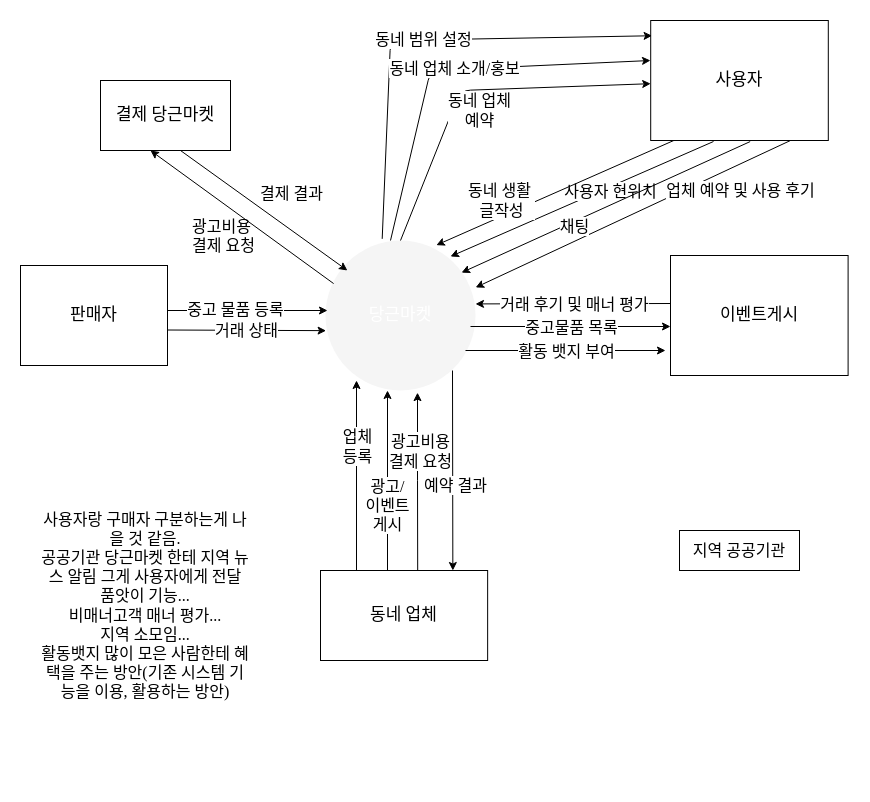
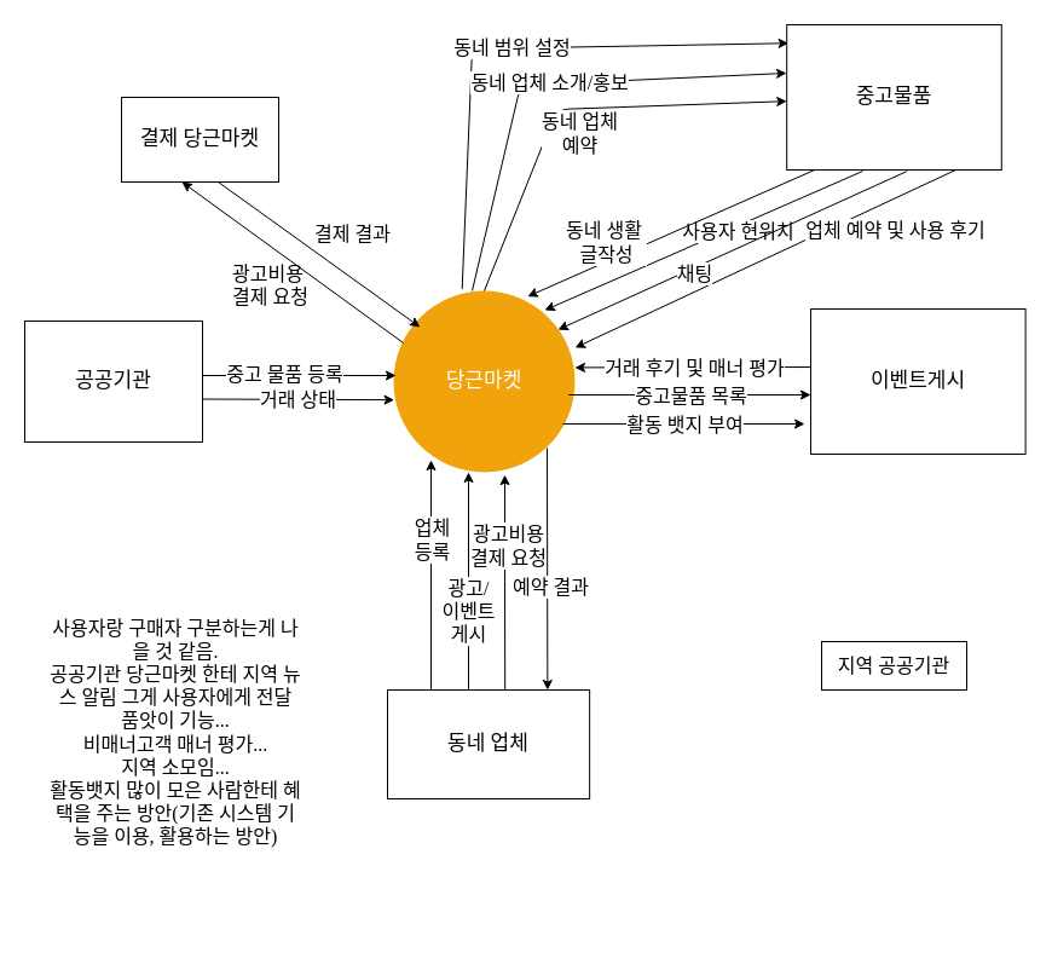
  <mxCell id="0" />
  <mxCell id="1" parent="0" />
- <mxCell id="2" value="당근마켓" style="ellipse;whiteSpace=wrap;html=1;aspect=fixed;fontFamily=Do Hyeon;fontSize=17;fillColor=#f5f5f5;fontColor=#ffffff;strokeColor=none;fontSource=https%3A%2F%2Ffonts.googleapis.com%2Fcss%3Ffamily%3DDo%2BHyeon;" parent="1" vertex="1"><mxGeometry x="325" y="240" width="150" height="150" as="geometry" /></mxCell>
+ <mxCell id="2" value="당근마켓" style="ellipse;whiteSpace=wrap;html=1;aspect=fixed;fontFamily=Do Hyeon;fontSize=17;fillColor=#f0a30a;fontColor=#ffffff;strokeColor=none;fontSource=https%3A%2F%2Ffonts.googleapis.com%2Fcss%3Ffamily%3DDo%2BHyeon;" parent="1" vertex="1"><mxGeometry x="325" y="240" width="150" height="150" as="geometry" /></mxCell>
  <mxCell id="3" value="동네 업체" style="rounded=0;whiteSpace=wrap;html=1;fontFamily=Do Hyeon;fontSize=17;fontSource=https%3A%2F%2Ffonts.googleapis.com%2Fcss%3Ffamily%3DDo%2BHyeon;" parent="1" vertex="1"><mxGeometry x="320" y="570" width="167.14" height="90" as="geometry" /></mxCell>
  <mxCell id="4" value="이벤트게시" style="rounded=0;whiteSpace=wrap;html=1;fontFamily=Do Hyeon;fontSize=17;fontSource=https%3A%2F%2Ffonts.googleapis.com%2Fcss%3Ffamily%3DDo%2BHyeon;" parent="1" vertex="1"><mxGeometry x="670" y="255" width="177.6" height="120" as="geometry" /></mxCell>
- <mxCell id="5" value="판매자" style="rounded=0;whiteSpace=wrap;html=1;fontFamily=Do Hyeon;fontSize=17;fontSource=https%3A%2F%2Ffonts.googleapis.com%2Fcss%3Ffamily%3DDo%2BHyeon;" parent="1" vertex="1"><mxGeometry x="20" y="265" width="147" height="100" as="geometry" /></mxCell>
+ <mxCell id="5" value="공공기관" style="rounded=0;whiteSpace=wrap;html=1;fontFamily=Do Hyeon;fontSize=17;fontSource=https%3A%2F%2Ffonts.googleapis.com%2Fcss%3Ffamily%3DDo%2BHyeon;" parent="1" vertex="1"><mxGeometry x="20" y="265" width="147" height="100" as="geometry" /></mxCell>
  <mxCell id="6" value="" style="endArrow=classic;html=1;exitX=0.5;exitY=0;exitDx=0;exitDy=0;entryX=0.5;entryY=1;entryDx=0;entryDy=0;fontFamily=Do Hyeon;fontSource=https%3A%2F%2Ffonts.googleapis.com%2Fcss%3Ffamily%3DDo%2BHyeon;" parent="1" edge="1"><mxGeometry relative="1" as="geometry"><mxPoint x="387" y="570" as="sourcePoint" /><mxPoint x="387" y="390" as="targetPoint" /><Array as="points" /></mxGeometry></mxCell>
  <mxCell id="7" value="광고/&lt;br&gt;이벤트&lt;br style=&quot;font-size: 16px&quot;&gt;게시" style="edgeLabel;resizable=0;html=1;align=center;verticalAlign=middle;fontSize=16;fontFamily=Do Hyeon;fontSource=https%3A%2F%2Ffonts.googleapis.com%2Fcss%3Ffamily%3DDo%2BHyeon;labelBackgroundColor=#FFFFFF;" parent="6" connectable="0" vertex="1"><mxGeometry relative="1" as="geometry"><mxPoint x="-1" y="24" as="offset" /></mxGeometry></mxCell>
  <mxCell id="8" value="" style="endArrow=classic;html=1;exitX=0.885;exitY=-0.002;exitDx=0;exitDy=0;exitPerimeter=0;fontFamily=Do Hyeon;fontSource=https%3A%2F%2Ffonts.googleapis.com%2Fcss%3Ffamily%3DDo%2BHyeon;" parent="1" edge="1"><mxGeometry relative="1" as="geometry"><mxPoint x="417.2" y="570" as="sourcePoint" /><mxPoint x="417" y="392.12" as="targetPoint" /><Array as="points"><mxPoint x="417" y="470.12" /></Array></mxGeometry></mxCell>
  <mxCell id="9" value="광고비용 &lt;br&gt;결제 요청" style="edgeLabel;resizable=0;html=1;align=center;verticalAlign=middle;fontSize=16;fontFamily=Do Hyeon;fontSource=https%3A%2F%2Ffonts.googleapis.com%2Fcss%3Ffamily%3DDo%2BHyeon;labelBackgroundColor=#FFFFFF;" parent="8" connectable="0" vertex="1"><mxGeometry relative="1" as="geometry"><mxPoint x="1.98" y="-31" as="offset" /></mxGeometry></mxCell>
  <mxCell id="10" value="" style="endArrow=classic;html=1;fontFamily=Do Hyeon;fontSource=https%3A%2F%2Ffonts.googleapis.com%2Fcss%3Ffamily%3DDo%2BHyeon;" parent="1" edge="1"><mxGeometry relative="1" as="geometry"><mxPoint x="167" y="310" as="sourcePoint" /><mxPoint x="327" y="310" as="targetPoint" /><Array as="points" /></mxGeometry></mxCell>
  <mxCell id="11" value="중고 물품 등록" style="edgeLabel;resizable=0;html=1;align=center;verticalAlign=middle;fontSize=16;labelBackgroundColor=#FFFFFF;fontFamily=Do Hyeon;fontSource=https%3A%2F%2Ffonts.googleapis.com%2Fcss%3Ffamily%3DDo%2BHyeon;" parent="10" connectable="0" vertex="1"><mxGeometry relative="1" as="geometry"><mxPoint x="-13" y="-2" as="offset" /></mxGeometry></mxCell>
  <mxCell id="12" value="" style="endArrow=classic;html=1;fontFamily=Do Hyeon;fontSource=https%3A%2F%2Ffonts.googleapis.com%2Fcss%3Ffamily%3DDo%2BHyeon;" parent="1" edge="1"><mxGeometry relative="1" as="geometry"><mxPoint x="470" y="326" as="sourcePoint" /><mxPoint x="670" y="326" as="targetPoint" /><Array as="points"><mxPoint x="539.8" y="326" /></Array></mxGeometry></mxCell>
  <mxCell id="13" value="중고물품 목록" style="edgeLabel;resizable=0;html=1;align=center;verticalAlign=middle;fontSize=16;labelBackgroundColor=#FFFFFF;fontFamily=Do Hyeon;fontSource=https%3A%2F%2Ffonts.googleapis.com%2Fcss%3Ffamily%3DDo%2BHyeon;" parent="12" connectable="0" vertex="1"><mxGeometry relative="1" as="geometry"><mxPoint as="offset" /></mxGeometry></mxCell>
  <mxCell id="14" value="" style="endArrow=classic;html=1;fontFamily=Do Hyeon;fontSource=https%3A%2F%2Ffonts.googleapis.com%2Fcss%3Ffamily%3DDo%2BHyeon;" parent="1" edge="1"><mxGeometry relative="1" as="geometry"><mxPoint x="713" y="141" as="sourcePoint" /><mxPoint x="450" y="256" as="targetPoint" /><Array as="points" /></mxGeometry></mxCell>
  <mxCell id="15" value="사용자 현위치" style="edgeLabel;resizable=0;html=1;align=center;verticalAlign=middle;fontSize=16;labelBackgroundColor=#FFFFFF;fontFamily=Do Hyeon;fontSource=https%3A%2F%2Ffonts.googleapis.com%2Fcss%3Ffamily%3DDo%2BHyeon;" parent="14" connectable="0" vertex="1"><mxGeometry relative="1" as="geometry"><mxPoint x="28.6" y="-8.5" as="offset" /></mxGeometry></mxCell>
  <mxCell id="16" value="" style="endArrow=classic;html=1;fontFamily=Do Hyeon;fontSource=https%3A%2F%2Ffonts.googleapis.com%2Fcss%3Ffamily%3DDo%2BHyeon;" parent="1" edge="1"><mxGeometry relative="1" as="geometry"><mxPoint x="670" y="303" as="sourcePoint" /><mxPoint x="475" y="303.41" as="targetPoint" /><Array as="points" /></mxGeometry></mxCell>
  <mxCell id="17" value="거래 후기 및 매너 평가" style="edgeLabel;resizable=0;html=1;align=center;verticalAlign=middle;fontSize=16;labelBackgroundColor=#FFFFFF;fontFamily=Do Hyeon;fontSource=https%3A%2F%2Ffonts.googleapis.com%2Fcss%3Ffamily%3DDo%2BHyeon;" parent="16" connectable="0" vertex="1"><mxGeometry relative="1" as="geometry"><mxPoint x="1" y="0.2" as="offset" /></mxGeometry></mxCell>
  <mxCell id="18" value="" style="endArrow=classic;html=1;fontFamily=Do Hyeon;fontSource=https%3A%2F%2Ffonts.googleapis.com%2Fcss%3Ffamily%3DDo%2BHyeon;exitX=0.787;exitY=1;exitDx=0;exitDy=0;exitPerimeter=0;entryX=1.001;entryY=0.313;entryDx=0;entryDy=0;entryPerimeter=0;" parent="1" edge="1" target="2" source="37"><mxGeometry relative="1" as="geometry"><mxPoint x="800" y="140" as="sourcePoint" /><mxPoint x="473" y="283" as="targetPoint" /><Array as="points" /></mxGeometry></mxCell>
  <mxCell id="19" value="업체 예약 및 사용 후기" style="edgeLabel;resizable=0;html=1;align=center;verticalAlign=middle;fontSize=16;labelBackgroundColor=#FFFFFF;fontFamily=Do Hyeon;fontSource=https%3A%2F%2Ffonts.googleapis.com%2Fcss%3Ffamily%3DDo%2BHyeon;" parent="18" connectable="0" vertex="1"><mxGeometry relative="1" as="geometry"><mxPoint x="106.8" y="-23.65" as="offset" /></mxGeometry></mxCell>
  <mxCell id="20" value="" style="endArrow=classic;html=1;fontFamily=Do Hyeon;fontSource=https%3A%2F%2Ffonts.googleapis.com%2Fcss%3Ffamily%3DDo%2BHyeon;exitX=0.56;exitY=1.009;exitDx=0;exitDy=0;exitPerimeter=0;entryX=0.907;entryY=0.214;entryDx=0;entryDy=0;entryPerimeter=0;" parent="1" edge="1" target="2" source="37"><mxGeometry relative="1" as="geometry"><mxPoint x="760" y="144" as="sourcePoint" /><mxPoint x="470" y="270" as="targetPoint" /><Array as="points" /></mxGeometry></mxCell>
  <mxCell id="21" value="채팅" style="edgeLabel;resizable=0;html=1;align=center;verticalAlign=middle;fontSize=16;labelBackgroundColor=#FFFFFF;fontFamily=Do Hyeon;fontSource=https%3A%2F%2Ffonts.googleapis.com%2Fcss%3Ffamily%3DDo%2BHyeon;" parent="20" connectable="0" vertex="1"><mxGeometry relative="1" as="geometry"><mxPoint x="-32.76" y="19.25" as="offset" /></mxGeometry></mxCell>
  <mxCell id="22" value="" style="endArrow=classic;html=1;fontFamily=Do Hyeon;fontSize=16;entryX=0.004;entryY=0.601;entryDx=0;entryDy=0;entryPerimeter=0;" parent="1" target="2" edge="1"><mxGeometry relative="1" as="geometry"><mxPoint x="167" y="329.5" as="sourcePoint" /><mxPoint x="318" y="329.5" as="targetPoint" /></mxGeometry></mxCell>
  <mxCell id="23" value="&lt;span style=&quot;font-size: 16px;&quot;&gt;거래 상태&lt;/span&gt;" style="edgeLabel;resizable=0;html=1;align=center;verticalAlign=middle;fontFamily=Do Hyeon;fontSource=https%3A%2F%2Ffonts.googleapis.com%2Fcss%3Ffamily%3DDo%2BHyeon;labelBackgroundColor=#FFFFFF;fontSize=16;" parent="22" connectable="0" vertex="1"><mxGeometry relative="1" as="geometry" /></mxCell>
  <mxCell id="24" value="" style="endArrow=classic;html=1;exitX=0.5;exitY=0;exitDx=0;exitDy=0;fontFamily=Do Hyeon;fontSource=https%3A%2F%2Ffonts.googleapis.com%2Fcss%3Ffamily%3DDo%2BHyeon;" parent="1" edge="1"><mxGeometry relative="1" as="geometry"><mxPoint x="356" y="570" as="sourcePoint" /><mxPoint x="356" y="380" as="targetPoint" /><Array as="points" /></mxGeometry></mxCell>
  <mxCell id="25" value="업체&lt;br&gt;등록" style="edgeLabel;resizable=0;html=1;align=center;verticalAlign=middle;fontSize=16;fontFamily=Do Hyeon;fontSource=https%3A%2F%2Ffonts.googleapis.com%2Fcss%3Ffamily%3DDo%2BHyeon;labelBackgroundColor=#FFFFFF;" parent="24" connectable="0" vertex="1"><mxGeometry relative="1" as="geometry"><mxPoint y="-30" as="offset" /></mxGeometry></mxCell>
  <mxCell id="26" value="" style="endArrow=classic;html=1;fontFamily=Do Hyeon;fontSource=https%3A%2F%2Ffonts.googleapis.com%2Fcss%3Ffamily%3DDo%2BHyeon;entryX=0.739;entryY=0.031;entryDx=0;entryDy=0;entryPerimeter=0;exitX=0.136;exitY=0.996;exitDx=0;exitDy=0;exitPerimeter=0;" parent="1" edge="1" target="2" source="37"><mxGeometry relative="1" as="geometry"><mxPoint x="630" y="130" as="sourcePoint" /><mxPoint x="389.999" y="240.003" as="targetPoint" /><Array as="points" /></mxGeometry></mxCell>
  <mxCell id="27" value="동네 생활&amp;nbsp;&lt;br&gt;글작성" style="edgeLabel;resizable=0;html=1;align=center;verticalAlign=middle;fontSize=16;labelBackgroundColor=#FFFFFF;fontFamily=Do Hyeon;fontSource=https%3A%2F%2Ffonts.googleapis.com%2Fcss%3Ffamily%3DDo%2BHyeon;" parent="26" connectable="0" vertex="1"><mxGeometry relative="1" as="geometry"><mxPoint x="-54.86" y="7.81" as="offset" /></mxGeometry></mxCell>
  <mxCell id="28" value="결제 당근마켓" style="rounded=0;whiteSpace=wrap;html=1;fontFamily=Do Hyeon;fontSize=17;fontSource=https%3A%2F%2Ffonts.googleapis.com%2Fcss%3Ffamily%3DDo%2BHyeon;" parent="1" vertex="1"><mxGeometry x="100" y="80" width="130" height="70" as="geometry" /></mxCell>
  <mxCell id="29" value="" style="endArrow=classic;html=1;fontFamily=Do Hyeon;fontSource=https%3A%2F%2Ffonts.googleapis.com%2Fcss%3Ffamily%3DDo%2BHyeon;exitX=0.5;exitY=1;exitDx=0;exitDy=0;entryX=0.146;entryY=0.2;entryDx=0;entryDy=0;entryPerimeter=0;" parent="1" target="2" edge="1"><mxGeometry relative="1" as="geometry"><mxPoint x="180" y="150" as="sourcePoint" /><mxPoint x="350" y="272" as="targetPoint" /><Array as="points" /></mxGeometry></mxCell>
  <mxCell id="30" value="결제 결과" style="edgeLabel;resizable=0;html=1;align=center;verticalAlign=middle;fontSize=16;fontFamily=Do Hyeon;fontSource=https%3A%2F%2Ffonts.googleapis.com%2Fcss%3Ffamily%3DDo%2BHyeon;labelBackgroundColor=#FFFFFF;" parent="29" connectable="0" vertex="1"><mxGeometry relative="1" as="geometry"><mxPoint x="26.89" y="-17.5" as="offset" /></mxGeometry></mxCell>
  <mxCell id="31" value="&lt;span style=&quot;color: rgb(0, 0, 0); font-family: &amp;quot;do hyeon&amp;quot;; font-size: 16px; font-style: normal; font-weight: 400; letter-spacing: normal; text-align: center; text-indent: 0px; text-transform: none; word-spacing: 0px; background-color: rgb(255, 255, 255); display: inline; float: none;&quot;&gt;광고비용&lt;span&gt;&amp;nbsp;&lt;/span&gt;&lt;/span&gt;&lt;br style=&quot;color: rgb(0, 0, 0); font-family: &amp;quot;do hyeon&amp;quot;; font-size: 16px; font-style: normal; font-weight: 400; letter-spacing: normal; text-align: center; text-indent: 0px; text-transform: none; word-spacing: 0px;&quot;&gt;&lt;span style=&quot;color: rgb(0, 0, 0); font-family: &amp;quot;do hyeon&amp;quot;; font-size: 16px; font-style: normal; font-weight: 400; letter-spacing: normal; text-align: center; text-indent: 0px; text-transform: none; word-spacing: 0px; background-color: rgb(255, 255, 255); display: inline; float: none;&quot;&gt;결제 요청&lt;/span&gt;" style="text;whiteSpace=wrap;html=1;" parent="1" vertex="1"><mxGeometry x="190" y="210" width="80" height="40" as="geometry" /></mxCell>
  <mxCell id="32" value="" style="endArrow=classic;html=1;fontFamily=Do Hyeon;fontSource=https%3A%2F%2Ffonts.googleapis.com%2Fcss%3Ffamily%3DDo%2BHyeon;exitX=0.054;exitY=0.287;exitDx=0;exitDy=0;exitPerimeter=0;" parent="1" source="2" edge="1"><mxGeometry relative="1" as="geometry"><mxPoint x="140" y="170" as="sourcePoint" /><mxPoint x="150" y="150" as="targetPoint" /><Array as="points" /></mxGeometry></mxCell>
  <mxCell id="33" value="" style="endArrow=classic;html=1;entryX=0.75;entryY=0;entryDx=0;entryDy=0;" parent="1" edge="1"><mxGeometry relative="1" as="geometry"><mxPoint x="452" y="370" as="sourcePoint" /><mxPoint x="452.355" y="570" as="targetPoint" /></mxGeometry></mxCell>
  <mxCell id="34" value="예약 결과" style="edgeLabel;resizable=0;html=1;align=center;verticalAlign=middle;fontFamily=Do Hyeon;fontSource=https%3A%2F%2Ffonts.googleapis.com%2Fcss%3Ffamily%3DDo%2BHyeon;fontSize=16;" parent="33" connectable="0" vertex="1"><mxGeometry relative="1" as="geometry"><mxPoint x="2" y="14.71" as="offset" /></mxGeometry></mxCell>
  <mxCell id="35" value="지역 공공기관" style="rounded=0;whiteSpace=wrap;html=1;fontFamily=Do Hyeon;fontSize=16;" parent="1" vertex="1"><mxGeometry x="679" y="530" width="120" height="40" as="geometry" /></mxCell>
  <mxCell id="36" value="사용자랑 구매자 구분하는게 나을 것 같음.&lt;br&gt;공공기관 당근마켓 한테 지역 뉴스 알림 그게 사용자에게 전달&lt;br&gt;품앗이 기능...&lt;br&gt;비매너고객 매너 평가...&lt;br&gt;지역 소모임...&lt;br&gt;활동뱃지 많이 모은 사람한테 혜택을 주는 방안(기존 시스템 기능을 이용, 활용하는 방안)" style="text;html=1;strokeColor=none;fillColor=none;align=center;verticalAlign=middle;whiteSpace=wrap;rounded=0;fontFamily=Do Hyeon;fontSize=16;" parent="1" vertex="1"><mxGeometry x="40" y="430" width="210" height="350" as="geometry" /></mxCell>
- <mxCell id="37" value="사용자" style="rounded=0;whiteSpace=wrap;html=1;fontFamily=Do Hyeon;fontSize=17;fontSource=https%3A%2F%2Ffonts.googleapis.com%2Fcss%3Ffamily%3DDo%2BHyeon;" vertex="1" parent="1"><mxGeometry x="650.2" y="20" width="177.6" height="120" as="geometry" /></mxCell>
+ <mxCell id="37" value="중고물품" style="rounded=0;whiteSpace=wrap;html=1;fontFamily=Do Hyeon;fontSize=17;fontSource=https%3A%2F%2Ffonts.googleapis.com%2Fcss%3Ffamily%3DDo%2BHyeon;" vertex="1" parent="1"><mxGeometry x="650.2" y="20" width="177.6" height="120" as="geometry" /></mxCell>
  <mxCell id="38" value="" style="endArrow=classic;html=1;fontFamily=Do Hyeon;fontSource=https%3A%2F%2Ffonts.googleapis.com%2Fcss%3Ffamily%3DDo%2BHyeon;exitX=0.5;exitY=0;exitDx=0;exitDy=0;" edge="1" parent="1" source="2" target="37"><mxGeometry relative="1" as="geometry"><mxPoint x="380" y="250" as="sourcePoint" /><mxPoint x="650.2" y="41.88" as="targetPoint" /><Array as="points"><mxPoint x="460" y="90" /></Array></mxGeometry></mxCell>
  <mxCell id="39" value="동네 업체 &lt;br&gt;예약" style="edgeLabel;resizable=0;html=1;align=center;verticalAlign=middle;fontSize=16;labelBackgroundColor=#FFFFFF;fontFamily=Do Hyeon;fontSource=https%3A%2F%2Ffonts.googleapis.com%2Fcss%3Ffamily%3DDo%2BHyeon;" connectable="0" vertex="1" parent="38"><mxGeometry relative="1" as="geometry"><mxPoint x="4.1" y="20" as="offset" /></mxGeometry></mxCell>
  <mxCell id="40" value="" style="endArrow=classic;html=1;fontFamily=Do Hyeon;fontSource=https%3A%2F%2Ffonts.googleapis.com%2Fcss%3Ffamily%3DDo%2BHyeon;" edge="1" parent="1"><mxGeometry relative="1" as="geometry"><mxPoint x="465" y="350" as="sourcePoint" /><mxPoint x="665" y="350" as="targetPoint" /><Array as="points"><mxPoint x="534.8" y="350" /></Array></mxGeometry></mxCell>
  <mxCell id="41" value="활동 뱃지 부여" style="edgeLabel;resizable=0;html=1;align=center;verticalAlign=middle;fontSize=16;labelBackgroundColor=#FFFFFF;fontFamily=Do Hyeon;fontSource=https%3A%2F%2Ffonts.googleapis.com%2Fcss%3Ffamily%3DDo%2BHyeon;" connectable="0" vertex="1" parent="40"><mxGeometry relative="1" as="geometry"><mxPoint as="offset" /></mxGeometry></mxCell>
  <mxCell id="42" value="" style="endArrow=classic;html=1;fontFamily=Do Hyeon;fontSource=https%3A%2F%2Ffonts.googleapis.com%2Fcss%3Ffamily%3DDo%2BHyeon;entryX=0.008;entryY=0.127;entryDx=0;entryDy=0;entryPerimeter=0;exitX=0.378;exitY=-0.011;exitDx=0;exitDy=0;exitPerimeter=0;" edge="1" parent="1" source="2" target="37"><mxGeometry relative="1" as="geometry"><mxPoint x="400" y="240" as="sourcePoint" /><mxPoint x="650.2" y="50" as="targetPoint" /><Array as="points"><mxPoint x="390" y="40" /></Array></mxGeometry></mxCell>
  <mxCell id="43" value="동네 범위 설정" style="edgeLabel;resizable=0;html=1;align=center;verticalAlign=middle;fontSize=16;labelBackgroundColor=#FFFFFF;fontFamily=Do Hyeon;fontSource=https%3A%2F%2Ffonts.googleapis.com%2Fcss%3Ffamily%3DDo%2BHyeon;" connectable="0" vertex="1" parent="42"><mxGeometry relative="1" as="geometry"><mxPoint x="1" y="-1" as="offset" /></mxGeometry></mxCell>
  <mxCell id="44" value="" style="endArrow=classic;html=1;fontFamily=Do Hyeon;fontSource=https%3A%2F%2Ffonts.googleapis.com%2Fcss%3Ffamily%3DDo%2BHyeon;" edge="1" parent="1"><mxGeometry relative="1" as="geometry"><mxPoint x="390" y="240" as="sourcePoint" /><mxPoint x="650" y="60" as="targetPoint" /><Array as="points"><mxPoint x="430" y="70" /></Array></mxGeometry></mxCell>
  <mxCell id="45" value="동네 업체 소개/홍보" style="edgeLabel;resizable=0;html=1;align=center;verticalAlign=middle;fontSize=16;labelBackgroundColor=#FFFFFF;fontFamily=Do Hyeon;fontSource=https%3A%2F%2Ffonts.googleapis.com%2Fcss%3Ffamily%3DDo%2BHyeon;" connectable="0" vertex="1" parent="44"><mxGeometry relative="1" as="geometry"><mxPoint x="1" y="-1" as="offset" /></mxGeometry></mxCell>
